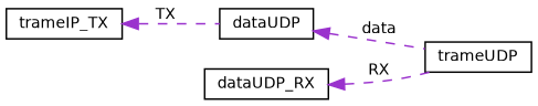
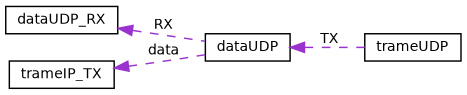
  digraph {
    rankdir=LR
    node [color=black fillcolor=white fontname=Helvetica fontsize=10 shape=record style=filled]
    edge [color=darkorchid3 dir=back fontname=Helvetica fontsize=10 labelfontname=Helvetica labelfontsize=10 style=dashed]
    n1 [height=0.2 label=trameUDP width=0.4]
    n2 [height=0.2 label=dataUDP width=0.4]
    n3 [height=0.2 label=dataUDP_RX width=0.4]
    n4 [height=0.2 label=trameIP_TX width=0.4]
-   n2 -> n1 [label=" data"]
-   n3 -> n1 [label=" RX"]
-   n4 -> n2 [label=" TX"]
+   n2 -> n1 [label=" TX"]
+   n3 -> n2 [label=" RX"]
+   n4 -> n2 [label=" data"]
  }
